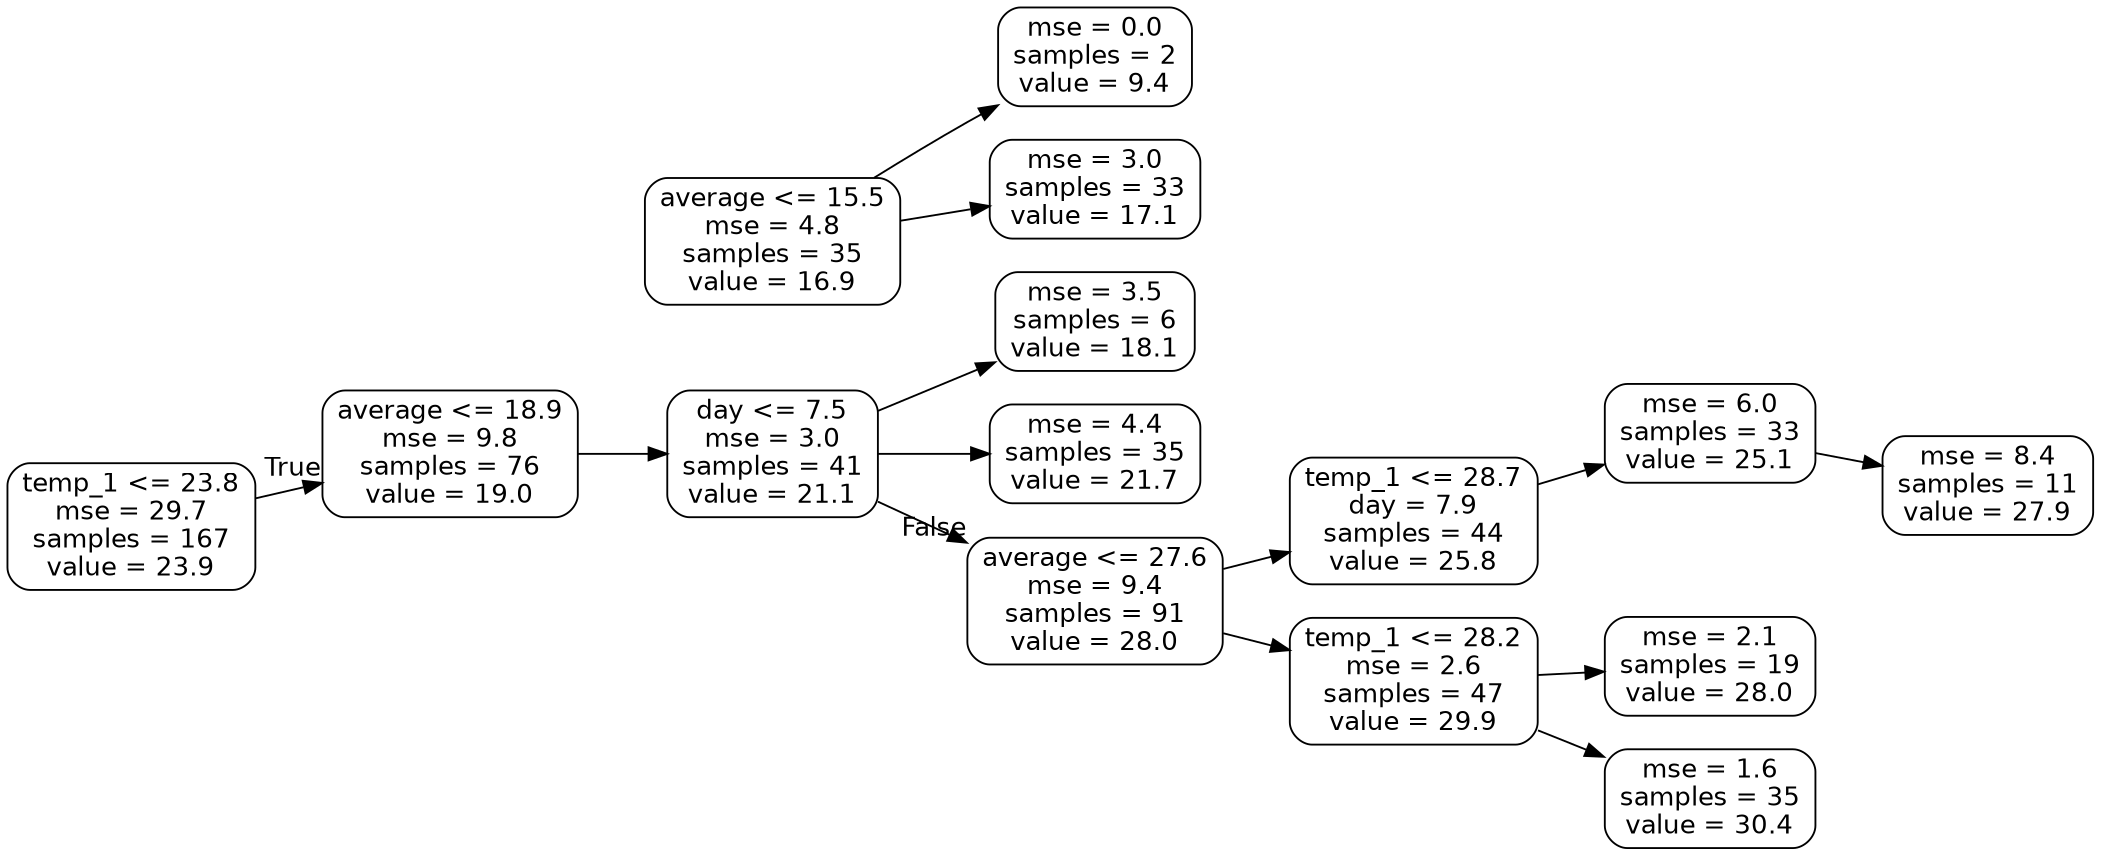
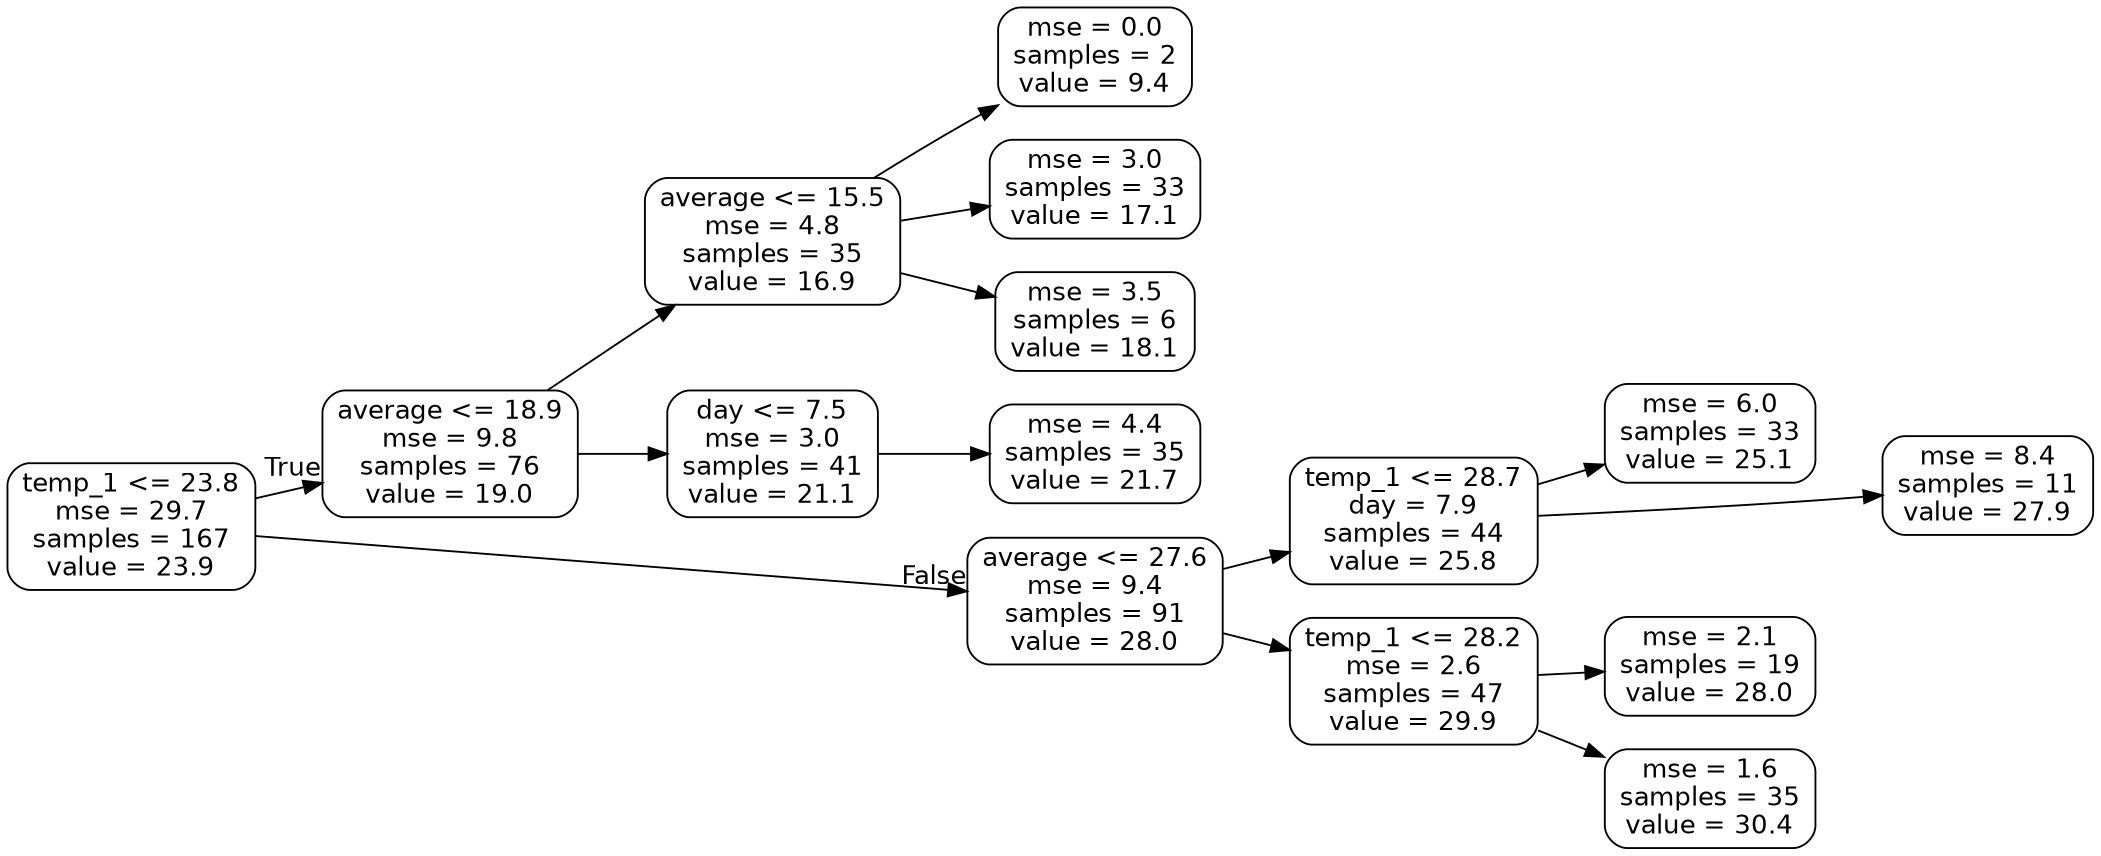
  digraph {
    rankdir=LR
    node [color=black fontname=helvetica shape=box style=rounded]
    edge [fontname=helvetica]
    n1 [label="temp_1 <= 23.8\nmse = 29.7\nsamples = 167\nvalue = 23.9"]
    n2 [label="average <= 18.9\nmse = 9.8\nsamples = 76\nvalue = 19.0"]
    n3 [label="average <= 27.6\nmse = 9.4\nsamples = 91\nvalue = 28.0"]
    n4 [label="average <= 15.5\nmse = 4.8\nsamples = 35\nvalue = 16.9"]
    n5 [label="day <= 7.5\nmse = 3.0\nsamples = 41\nvalue = 21.1"]
    n6 [label="temp_1 <= 28.7\nday = 7.9\nsamples = 44\nvalue = 25.8"]
    n7 [label="temp_1 <= 28.2\nmse = 2.6\nsamples = 47\nvalue = 29.9"]
    n8 [label="mse = 0.0\nsamples = 2\nvalue = 9.4"]
    n9 [label="mse = 3.0\nsamples = 33\nvalue = 17.1"]
    n10 [label="mse = 3.5\nsamples = 6\nvalue = 18.1"]
    n11 [label="mse = 4.4\nsamples = 35\nvalue = 21.7"]
    n12 [label="mse = 6.0\nsamples = 33\nvalue = 25.1"]
    n13 [label="mse = 8.4\nsamples = 11\nvalue = 27.9"]
    n14 [label="mse = 2.1\nsamples = 19\nvalue = 28.0"]
    n15 [label="mse = 1.6\nsamples = 35\nvalue = 30.4"]
    n1 -> n2 [headlabel=True labelangle=45 labeldistance=2.5]
-   n5 -> n3 [headlabel=False labelangle=-45 labeldistance=2.5]
+   n1 -> n3 [headlabel=False labelangle=-45 labeldistance=2.5]
+   n2 -> n4
    n2 -> n5
    n3 -> n6
    n3 -> n7
    n4 -> n8
    n4 -> n9
-   n5 -> n10
+   n4 -> n10
    n5 -> n11
    n6 -> n12
-   n12 -> n13
+   n6 -> n13
    n7 -> n14
    n7 -> n15
  }
